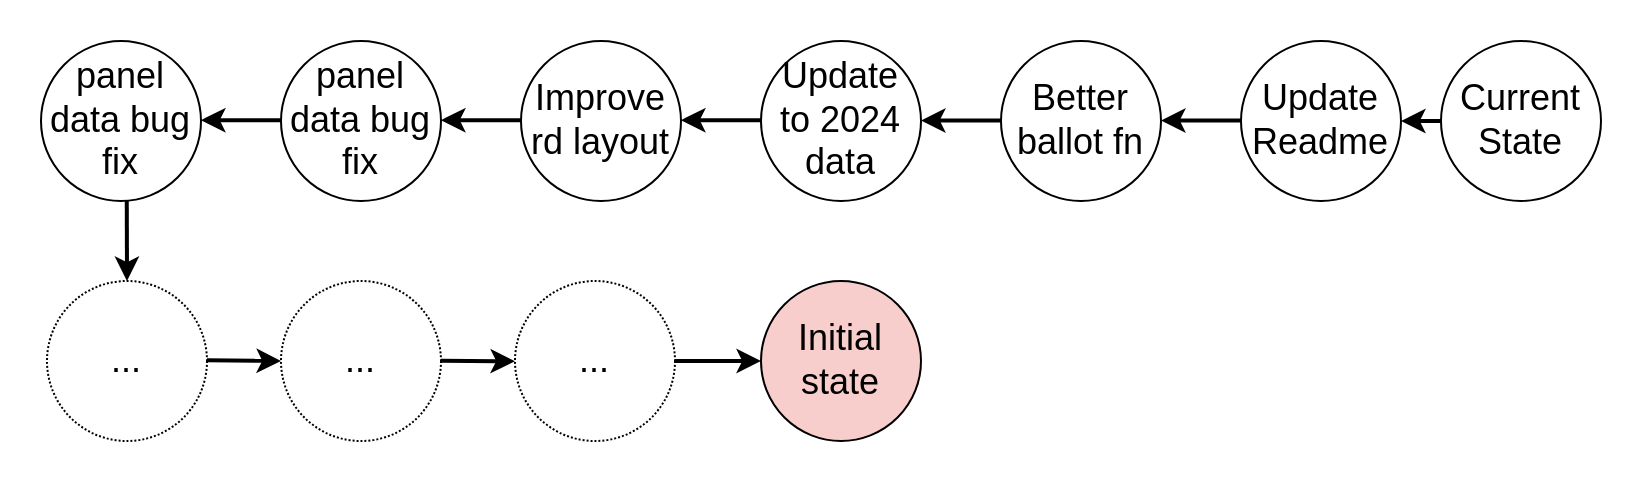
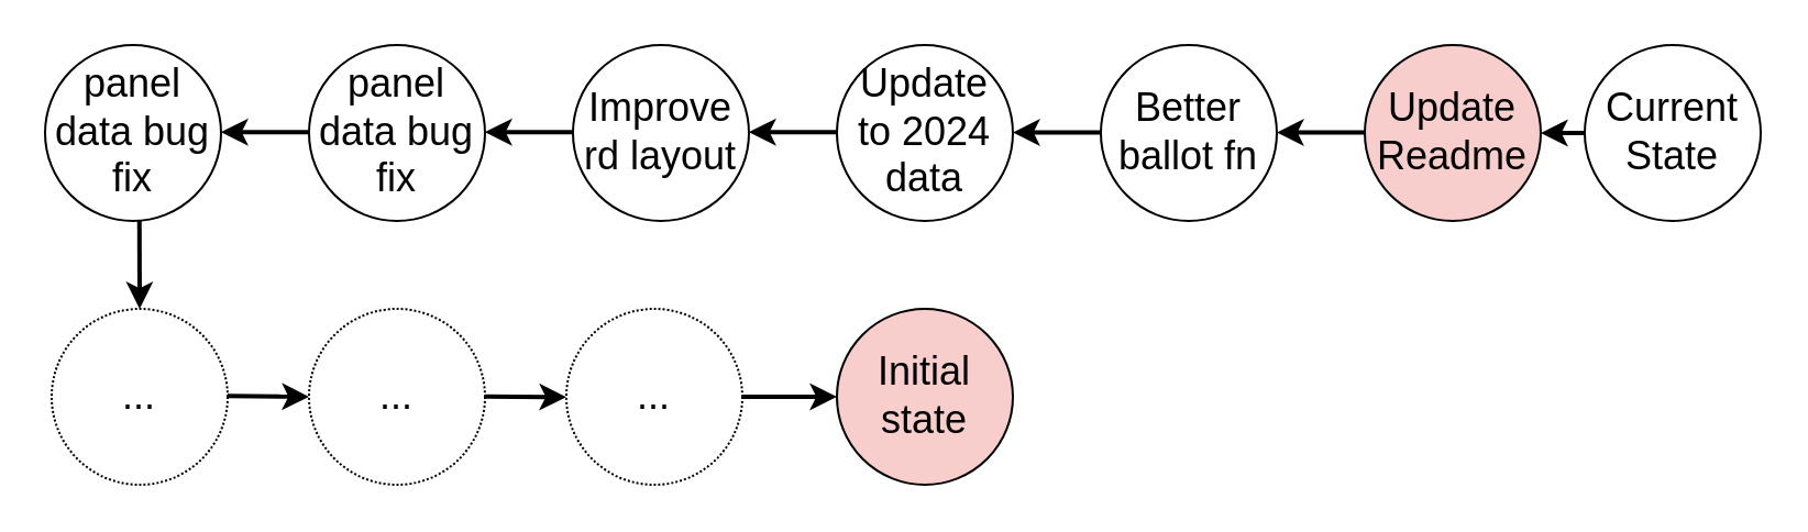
  <mxCell id="0" />
  <mxCell id="1" parent="0" />
  <mxCell id="2" value="&lt;font style=&quot;font-size: 18px;&quot;&gt;Current State&lt;/font&gt;" style="ellipse;whiteSpace=wrap;html=1;aspect=fixed;" vertex="1" parent="1"><mxGeometry x="720" y="20" width="80" height="80" as="geometry" /></mxCell>
  <mxCell id="3" value="" style="endArrow=classic;html=1;rounded=0;fontSize=13;convertToSvg=1;strokeWidth=2;exitX=0;exitY=0.5;exitDx=0;exitDy=0;" edge="1" parent="1" source="2"><mxGeometry width="50" height="50" relative="1" as="geometry"><mxPoint x="450" y="59.5" as="sourcePoint" /><mxPoint x="700" y="60" as="targetPoint" /></mxGeometry></mxCell>
- <mxCell id="4" value="&lt;font style=&quot;font-size: 18px;&quot;&gt;Update Readme&lt;/font&gt;" style="ellipse;whiteSpace=wrap;html=1;aspect=fixed;" vertex="1" parent="1"><mxGeometry x="620" y="20" width="80" height="80" as="geometry" /></mxCell>
+ <mxCell id="4" value="&lt;font style=&quot;font-size: 18px;&quot;&gt;Update Readme&lt;/font&gt;" style="ellipse;whiteSpace=wrap;html=1;aspect=fixed;fillColor=#f8cecc;" vertex="1" parent="1"><mxGeometry x="620" y="20" width="80" height="80" as="geometry" /></mxCell>
  <mxCell id="5" value="&lt;font size=&quot;4&quot;&gt;Better ballot fn&lt;/font&gt;" style="ellipse;whiteSpace=wrap;html=1;aspect=fixed;" vertex="1" parent="1"><mxGeometry x="500" y="20" width="80" height="80" as="geometry" /></mxCell>
  <mxCell id="6" value="" style="endArrow=classic;html=1;rounded=0;fontSize=13;convertToSvg=1;strokeWidth=2;" edge="1" parent="1"><mxGeometry width="50" height="50" relative="1" as="geometry"><mxPoint x="380" y="59.58" as="sourcePoint" /><mxPoint x="340" y="59.58" as="targetPoint" /><Array as="points"><mxPoint x="340" y="59.58" /></Array></mxGeometry></mxCell>
  <mxCell id="7" value="" style="endArrow=classic;html=1;rounded=0;fontSize=13;convertToSvg=1;strokeWidth=2;" edge="1" parent="1"><mxGeometry width="50" height="50" relative="1" as="geometry"><mxPoint x="620" y="59.71" as="sourcePoint" /><mxPoint x="580" y="59.71" as="targetPoint" /><Array as="points"><mxPoint x="580" y="59.71" /></Array></mxGeometry></mxCell>
  <mxCell id="8" value="" style="endArrow=classic;html=1;rounded=0;fontSize=13;convertToSvg=1;strokeWidth=2;" edge="1" parent="1"><mxGeometry width="50" height="50" relative="1" as="geometry"><mxPoint x="500" y="59.71" as="sourcePoint" /><mxPoint x="460" y="59.71" as="targetPoint" /><Array as="points"><mxPoint x="460" y="59.71" /></Array></mxGeometry></mxCell>
  <mxCell id="9" value="&lt;font size=&quot;4&quot;&gt;Update to 2024 data&lt;/font&gt;" style="ellipse;whiteSpace=wrap;html=1;aspect=fixed;" vertex="1" parent="1"><mxGeometry x="380" y="20" width="80" height="80" as="geometry" /></mxCell>
  <mxCell id="10" value="&lt;font size=&quot;4&quot;&gt;Improve rd layout&lt;/font&gt;" style="ellipse;whiteSpace=wrap;html=1;aspect=fixed;" vertex="1" parent="1"><mxGeometry x="260" y="20" width="80" height="80" as="geometry" /></mxCell>
  <mxCell id="11" value="" style="endArrow=classic;html=1;rounded=0;fontSize=13;convertToSvg=1;strokeWidth=2;" edge="1" parent="1"><mxGeometry width="50" height="50" relative="1" as="geometry"><mxPoint x="260" y="59.58" as="sourcePoint" /><mxPoint x="220" y="59.58" as="targetPoint" /><Array as="points"><mxPoint x="220" y="59.58" /></Array></mxGeometry></mxCell>
  <mxCell id="12" value="&lt;font size=&quot;4&quot;&gt;panel data bug fix&lt;/font&gt;" style="ellipse;whiteSpace=wrap;html=1;aspect=fixed;" vertex="1" parent="1"><mxGeometry x="140" y="20" width="80" height="80" as="geometry" /></mxCell>
  <mxCell id="13" value="" style="endArrow=classic;html=1;rounded=0;fontSize=13;convertToSvg=1;strokeWidth=2;" edge="1" parent="1"><mxGeometry width="50" height="50" relative="1" as="geometry"><mxPoint x="140" y="59.58" as="sourcePoint" /><mxPoint x="100" y="59.58" as="targetPoint" /><Array as="points"><mxPoint x="100" y="59.58" /></Array></mxGeometry></mxCell>
  <mxCell id="14" value="&lt;font size=&quot;4&quot;&gt;panel data bug fix&lt;/font&gt;" style="ellipse;whiteSpace=wrap;html=1;aspect=fixed;" vertex="1" parent="1"><mxGeometry x="20" y="20" width="80" height="80" as="geometry" /></mxCell>
  <mxCell id="15" value="&lt;font size=&quot;4&quot;&gt;...&lt;/font&gt;" style="ellipse;whiteSpace=wrap;html=1;aspect=fixed;dashed=1;dashPattern=1 1;" vertex="1" parent="1"><mxGeometry x="23" y="140" width="80" height="80" as="geometry" /></mxCell>
  <mxCell id="16" value="&lt;font size=&quot;4&quot;&gt;...&lt;/font&gt;" style="ellipse;whiteSpace=wrap;html=1;aspect=fixed;dashed=1;dashPattern=1 1;" vertex="1" parent="1"><mxGeometry x="140" y="140" width="80" height="80" as="geometry" /></mxCell>
  <mxCell id="17" value="&lt;font size=&quot;4&quot;&gt;...&lt;/font&gt;" style="ellipse;whiteSpace=wrap;html=1;aspect=fixed;dashed=1;dashPattern=1 1;" vertex="1" parent="1"><mxGeometry x="257" y="140" width="80" height="80" as="geometry" /></mxCell>
  <mxCell id="18" value="&lt;font size=&quot;4&quot;&gt;Initial state&lt;/font&gt;" style="ellipse;whiteSpace=wrap;html=1;aspect=fixed;fillColor=#f8cecc;" vertex="1" parent="1"><mxGeometry x="380" y="140" width="80" height="80" as="geometry" /></mxCell>
  <mxCell id="19" value="" style="endArrow=classic;html=1;rounded=0;fontSize=13;convertToSvg=1;strokeWidth=2;exitX=0.536;exitY=1.015;exitDx=0;exitDy=0;exitPerimeter=0;entryX=0.5;entryY=0;entryDx=0;entryDy=0;" edge="1" parent="1" target="15"><mxGeometry width="50" height="50" relative="1" as="geometry"><mxPoint x="62.88" y="100" as="sourcePoint" /><mxPoint x="63" y="130" as="targetPoint" /><Array as="points" /></mxGeometry></mxCell>
  <mxCell id="20" value="" style="endArrow=classic;html=1;rounded=0;fontSize=13;convertToSvg=1;strokeWidth=2;entryX=0;entryY=0.5;entryDx=0;entryDy=0;" edge="1" parent="1" target="16"><mxGeometry width="50" height="50" relative="1" as="geometry"><mxPoint x="103" y="179.66" as="sourcePoint" /><mxPoint x="130" y="180" as="targetPoint" /><Array as="points" /></mxGeometry></mxCell>
  <mxCell id="21" value="" style="endArrow=classic;html=1;rounded=0;fontSize=13;convertToSvg=1;strokeWidth=2;entryX=0;entryY=0.5;entryDx=0;entryDy=0;" edge="1" parent="1"><mxGeometry width="50" height="50" relative="1" as="geometry"><mxPoint x="220" y="179.83" as="sourcePoint" /><mxPoint x="257" y="180.17" as="targetPoint" /><Array as="points" /></mxGeometry></mxCell>
  <mxCell id="22" value="" style="endArrow=classic;html=1;rounded=0;fontSize=13;convertToSvg=1;strokeWidth=2;exitX=1;exitY=0.5;exitDx=0;exitDy=0;" edge="1" parent="1" source="17"><mxGeometry width="50" height="50" relative="1" as="geometry"><mxPoint x="343" y="179.8" as="sourcePoint" /><mxPoint x="380" y="180" as="targetPoint" /><Array as="points" /></mxGeometry></mxCell>
